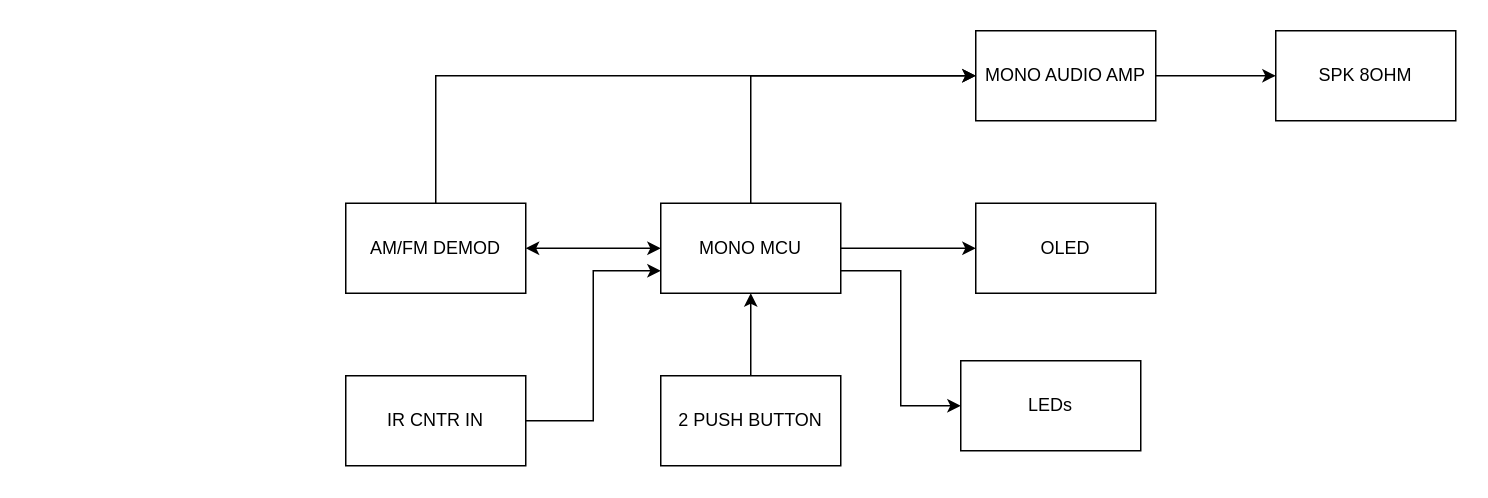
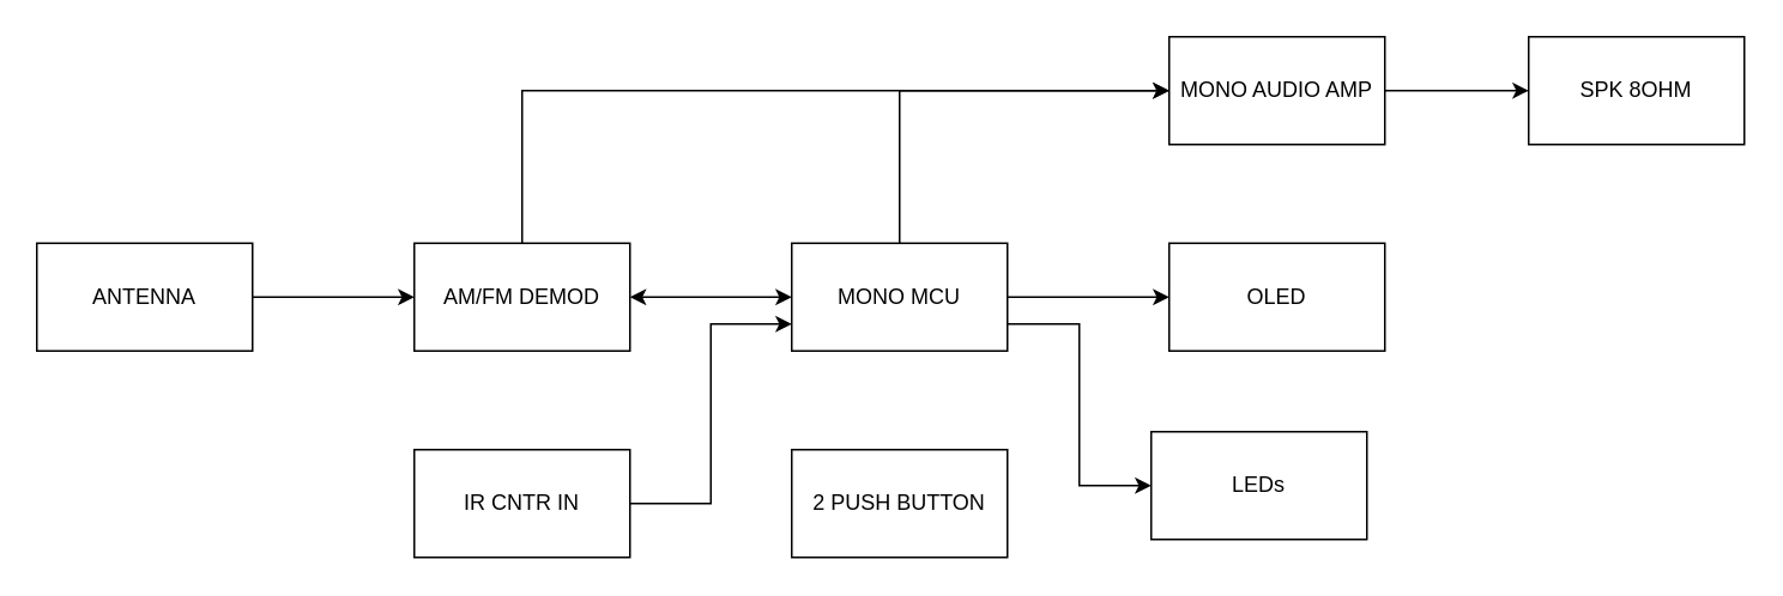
  <mxCell id="0" />
  <mxCell id="1" parent="0" />
  <mxCell id="2" style="edgeStyle=orthogonalEdgeStyle;rounded=0;orthogonalLoop=1;jettySize=auto;html=1;exitX=1;exitY=0.5;exitDx=0;exitDy=0;entryX=0;entryY=0.5;entryDx=0;entryDy=0;" edge="1" parent="1" source="5" target="11"><mxGeometry relative="1" as="geometry" /></mxCell>
  <mxCell id="3" style="edgeStyle=orthogonalEdgeStyle;rounded=0;orthogonalLoop=1;jettySize=auto;html=1;exitX=0.5;exitY=0;exitDx=0;exitDy=0;entryX=0;entryY=0.5;entryDx=0;entryDy=0;" edge="1" parent="1" source="5" target="10"><mxGeometry relative="1" as="geometry" /></mxCell>
  <mxCell id="4" style="edgeStyle=orthogonalEdgeStyle;rounded=0;orthogonalLoop=1;jettySize=auto;html=1;exitX=1;exitY=0.75;exitDx=0;exitDy=0;entryX=0;entryY=0.5;entryDx=0;entryDy=0;" edge="1" parent="1" source="5" target="17"><mxGeometry relative="1" as="geometry" /></mxCell>
  <mxCell id="5" value="MONO MCU" style="whiteSpace=wrap;html=1;" vertex="1" parent="1"><mxGeometry x="440" y="135" width="120" height="60" as="geometry" /></mxCell>
  <mxCell id="6" style="edgeStyle=orthogonalEdgeStyle;rounded=0;orthogonalLoop=1;jettySize=auto;html=1;exitX=1;exitY=0.5;exitDx=0;exitDy=0;entryX=0;entryY=0.5;entryDx=0;entryDy=0;startArrow=classic;startFill=1;" edge="1" parent="1" source="8" target="5"><mxGeometry relative="1" as="geometry" /></mxCell>
  <mxCell id="7" style="edgeStyle=orthogonalEdgeStyle;rounded=0;orthogonalLoop=1;jettySize=auto;html=1;exitX=0.5;exitY=0;exitDx=0;exitDy=0;" edge="1" parent="1" source="8"><mxGeometry relative="1" as="geometry"><mxPoint x="650" y="50" as="targetPoint" /><Array as="points"><mxPoint x="290" y="50" /></Array></mxGeometry></mxCell>
  <mxCell id="8" value="AM/FM DEMOD" style="whiteSpace=wrap;html=1;" vertex="1" parent="1"><mxGeometry x="230" y="135" width="120" height="60" as="geometry" /></mxCell>
  <mxCell id="9" style="edgeStyle=orthogonalEdgeStyle;rounded=0;orthogonalLoop=1;jettySize=auto;html=1;exitX=1;exitY=0.5;exitDx=0;exitDy=0;entryX=0;entryY=0.5;entryDx=0;entryDy=0;" edge="1" parent="1" source="10" target="14"><mxGeometry relative="1" as="geometry" /></mxCell>
  <mxCell id="10" value="MONO AUDIO AMP" style="whiteSpace=wrap;html=1;" vertex="1" parent="1"><mxGeometry x="650" y="20" width="120" height="60" as="geometry" /></mxCell>
  <mxCell id="11" value="OLED" style="whiteSpace=wrap;html=1;" vertex="1" parent="1"><mxGeometry x="650" y="135" width="120" height="60" as="geometry" /></mxCell>
+ <mxCell id="12" style="edgeStyle=orthogonalEdgeStyle;rounded=0;orthogonalLoop=1;jettySize=auto;html=1;exitX=1;exitY=0.5;exitDx=0;exitDy=0;entryX=0;entryY=0.5;entryDx=0;entryDy=0;" edge="1" parent="1" source="13" target="8"><mxGeometry relative="1" as="geometry" /></mxCell>
+ <mxCell id="13" value="ANTENNA" style="whiteSpace=wrap;html=1;" vertex="1" parent="1"><mxGeometry x="20" y="135" width="120" height="60" as="geometry" /></mxCell>
  <mxCell id="14" value="SPK 8OHM" style="whiteSpace=wrap;html=1;" vertex="1" parent="1"><mxGeometry x="850" y="20" width="120" height="60" as="geometry" /></mxCell>
- <mxCell id="15" style="edgeStyle=orthogonalEdgeStyle;rounded=0;orthogonalLoop=1;jettySize=auto;html=1;exitX=0.5;exitY=0;exitDx=0;exitDy=0;entryX=0.5;entryY=1;entryDx=0;entryDy=0;" edge="1" parent="1" source="16" target="5"><mxGeometry relative="1" as="geometry" /></mxCell>
  <mxCell id="16" value="2 PUSH BUTTON" style="whiteSpace=wrap;html=1;" vertex="1" parent="1"><mxGeometry x="440" y="250" width="120" height="60" as="geometry" /></mxCell>
  <mxCell id="17" value="LEDs" style="whiteSpace=wrap;html=1;" vertex="1" parent="1"><mxGeometry x="640" y="240" width="120" height="60" as="geometry" /></mxCell>
  <mxCell id="18" style="edgeStyle=orthogonalEdgeStyle;rounded=0;orthogonalLoop=1;jettySize=auto;html=1;exitX=1;exitY=0.5;exitDx=0;exitDy=0;entryX=0;entryY=0.75;entryDx=0;entryDy=0;" edge="1" parent="1" source="19" target="5"><mxGeometry relative="1" as="geometry" /></mxCell>
  <mxCell id="19" value="IR CNTR IN" style="whiteSpace=wrap;html=1;" vertex="1" parent="1"><mxGeometry x="230" y="250" width="120" height="60" as="geometry" /></mxCell>
